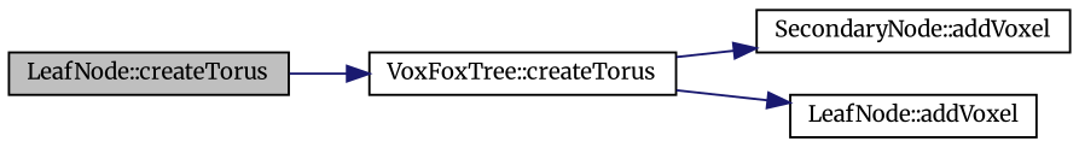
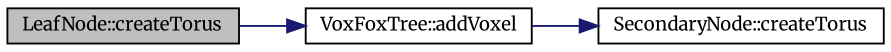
  digraph {
    fontname=Merriweather
    rankdir=LR
    node [color=black fillcolor=white fontname=Merriweather fontsize=10 shape=record style=filled]
    edge [color=midnightblue fontname=Merriweather fontsize=10 labelfontname=FreeSans labelfontsize=10 style=solid]
    n1 [fillcolor=grey75 fontcolor=black height=0.2 label="LeafNode::createTorus" width=0.4]
-   n2 [height=0.2 label="VoxFoxTree::createTorus" width=0.4]
-   n3 [height=0.2 label="SecondaryNode::addVoxel" width=0.4]
-   n4 [height=0.2 label="LeafNode::addVoxel" width=0.4]
+   n2 [height=0.2 label="VoxFoxTree::addVoxel" width=0.4]
+   n3 [height=0.2 label="SecondaryNode::createTorus" width=0.4]
    n1 -> n2
    n2 -> n3
-   n2 -> n4
  }
